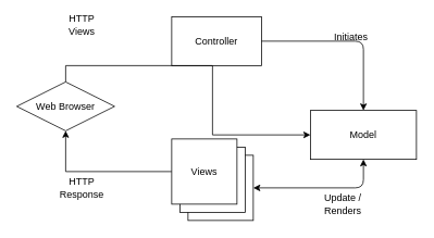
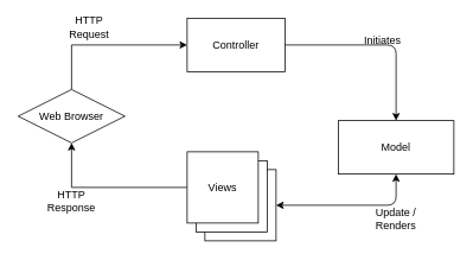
  <mxCell id="0" />
  <mxCell id="1" parent="0" />
  <mxCell id="2" value="Controller" style="rounded=0;whiteSpace=wrap;html=1;" vertex="1" parent="1"><mxGeometry x="210" y="20" width="110" height="60" as="geometry" /></mxCell>
  <mxCell id="3" value="" style="whiteSpace=wrap;html=1;aspect=fixed;" vertex="1" parent="1"><mxGeometry x="230" y="190" width="80" height="80" as="geometry" /></mxCell>
  <mxCell id="4" value="" style="whiteSpace=wrap;html=1;aspect=fixed;" vertex="1" parent="1"><mxGeometry x="220" y="180" width="80" height="80" as="geometry" /></mxCell>
  <mxCell id="5" style="edgeStyle=orthogonalEdgeStyle;rounded=0;orthogonalLoop=1;jettySize=auto;html=1;exitX=0;exitY=0.5;exitDx=0;exitDy=0;entryX=0.5;entryY=1;entryDx=0;entryDy=0;" edge="1" parent="1" source="6" target="9"><mxGeometry relative="1" as="geometry" /></mxCell>
  <mxCell id="6" value="Views" style="whiteSpace=wrap;html=1;aspect=fixed;" vertex="1" parent="1"><mxGeometry x="210" y="170" width="80" height="80" as="geometry" /></mxCell>
  <mxCell id="7" value="Model" style="rounded=0;whiteSpace=wrap;html=1;" vertex="1" parent="1"><mxGeometry x="380" y="135" width="130" height="60" as="geometry" /></mxCell>
- <mxCell id="8" value="" style="edgeStyle=orthogonalEdgeStyle;rounded=0;orthogonalLoop=1;jettySize=auto;html=1;exitX=0.5;exitY=0;exitDx=0;exitDy=0;" edge="1" parent="1" source="9" target="7"><mxGeometry relative="1" as="geometry"><mxPoint x="80" y="20" as="targetPoint" /></mxGeometry></mxCell>
+ <mxCell id="8" value="" style="edgeStyle=orthogonalEdgeStyle;rounded=0;orthogonalLoop=1;jettySize=auto;html=1;entryX=0;entryY=0.5;entryDx=0;entryDy=0;exitX=0.5;exitY=0;exitDx=0;exitDy=0;" edge="1" parent="1" source="9" target="2"><mxGeometry relative="1" as="geometry"><mxPoint x="80" y="20" as="targetPoint" /></mxGeometry></mxCell>
  <mxCell id="9" value="Web Browser" style="rhombus;whiteSpace=wrap;html=1;" vertex="1" parent="1"><mxGeometry x="20" y="100" width="120" height="60" as="geometry" /></mxCell>
  <mxCell id="10" value="" style="endArrow=classic;startArrow=classic;html=1;entryX=0.5;entryY=1;entryDx=0;entryDy=0;exitX=1;exitY=0.5;exitDx=0;exitDy=0;" edge="1" parent="1" source="3" target="7"><mxGeometry width="50" height="50" relative="1" as="geometry"><mxPoint x="320" y="230" as="sourcePoint" /><mxPoint x="370" y="180" as="targetPoint" /><Array as="points"><mxPoint x="445" y="230" /></Array></mxGeometry></mxCell>
- <mxCell id="11" value="HTTP Views" style="text;html=1;strokeColor=none;fillColor=none;align=center;verticalAlign=middle;whiteSpace=wrap;rounded=0;" vertex="1" parent="1"><mxGeometry x="80" y="20" width="40" height="20" as="geometry" /></mxCell>
- <mxCell id="12" value="HTTP&lt;br&gt;Response" style="text;html=1;strokeColor=none;fillColor=none;align=center;verticalAlign=middle;whiteSpace=wrap;rounded=0;" vertex="1" parent="1"><mxGeometry x="80" y="220" width="40" height="20" as="geometry" /></mxCell>
+ <mxCell id="11" value="HTTP Request" style="text;html=1;strokeColor=none;fillColor=none;align=center;verticalAlign=middle;whiteSpace=wrap;rounded=0;" vertex="1" parent="1"><mxGeometry x="80" y="20" width="40" height="20" as="geometry" /></mxCell>
+ <mxCell id="12" value="HTTP&lt;br&gt;Response" style="text;html=1;strokeColor=none;fillColor=none;align=center;verticalAlign=middle;whiteSpace=wrap;rounded=0;" vertex="1" parent="1"><mxGeometry x="60" y="215" width="40" height="20" as="geometry" /></mxCell>
  <mxCell id="13" value="Initiates" style="text;html=1;strokeColor=none;fillColor=none;align=center;verticalAlign=middle;whiteSpace=wrap;rounded=0;" vertex="1" parent="1"><mxGeometry x="410" y="35" width="40" height="20" as="geometry" /></mxCell>
- <mxCell id="14" value="Update / &lt;br&gt;Renders" style="text;html=1;strokeColor=none;fillColor=none;align=center;verticalAlign=middle;whiteSpace=wrap;rounded=0;" vertex="1" parent="1"><mxGeometry x="400" y="240" width="40" height="20" as="geometry" /></mxCell>
+ <mxCell id="14" value="Update / &lt;br&gt;Renders" style="text;html=1;strokeColor=none;fillColor=none;align=center;verticalAlign=middle;whiteSpace=wrap;rounded=0;" vertex="1" parent="1"><mxGeometry x="425" y="235" width="40" height="20" as="geometry" /></mxCell>
  <mxCell id="15" value="" style="endArrow=classic;html=1;exitX=1;exitY=0.5;exitDx=0;exitDy=0;entryX=0.5;entryY=0;entryDx=0;entryDy=0;" edge="1" parent="1" source="2" target="7"><mxGeometry width="50" height="50" relative="1" as="geometry"><mxPoint x="320" y="250" as="sourcePoint" /><mxPoint x="400" y="180" as="targetPoint" /><Array as="points"><mxPoint x="445" y="50" /></Array></mxGeometry></mxCell>
